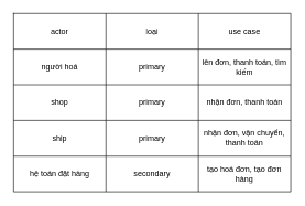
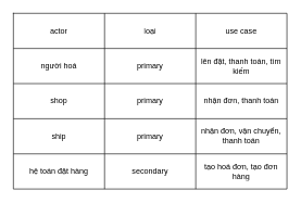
  <mxCell id="0" />
  <mxCell id="1" parent="0" />
  <mxCell id="2" value="" style="shape=table;startSize=0;container=1;collapsible=0;childLayout=tableLayout;" vertex="1" parent="1"><mxGeometry x="20" y="20" width="420" height="270" as="geometry" /></mxCell>
  <mxCell id="3" value="" style="shape=tableRow;horizontal=0;startSize=0;swimlaneHead=0;swimlaneBody=0;strokeColor=inherit;top=0;left=0;bottom=0;right=0;collapsible=0;dropTarget=0;fillColor=none;points=[[0,0.5],[1,0.5]];portConstraint=eastwest;" vertex="1" parent="2"><mxGeometry width="420" height="54" as="geometry" /></mxCell>
  <mxCell id="4" value="actor" style="shape=partialRectangle;html=1;whiteSpace=wrap;connectable=0;strokeColor=inherit;overflow=hidden;fillColor=none;top=0;left=0;bottom=0;right=0;pointerEvents=1;" vertex="1" parent="3"><mxGeometry width="140" height="54" as="geometry"><mxRectangle width="140" height="54" as="alternateBounds" /></mxGeometry></mxCell>
  <mxCell id="5" value="loại" style="shape=partialRectangle;html=1;whiteSpace=wrap;connectable=0;strokeColor=inherit;overflow=hidden;fillColor=none;top=0;left=0;bottom=0;right=0;pointerEvents=1;" vertex="1" parent="3"><mxGeometry x="140" width="140" height="54" as="geometry"><mxRectangle width="140" height="54" as="alternateBounds" /></mxGeometry></mxCell>
  <mxCell id="6" value="use case" style="shape=partialRectangle;html=1;whiteSpace=wrap;connectable=0;strokeColor=inherit;overflow=hidden;fillColor=none;top=0;left=0;bottom=0;right=0;pointerEvents=1;" vertex="1" parent="3"><mxGeometry x="280" width="140" height="54" as="geometry"><mxRectangle width="140" height="54" as="alternateBounds" /></mxGeometry></mxCell>
  <mxCell id="7" value="" style="shape=tableRow;horizontal=0;startSize=0;swimlaneHead=0;swimlaneBody=0;strokeColor=inherit;top=0;left=0;bottom=0;right=0;collapsible=0;dropTarget=0;fillColor=none;points=[[0,0.5],[1,0.5]];portConstraint=eastwest;" vertex="1" parent="2"><mxGeometry y="54" width="420" height="54" as="geometry" /></mxCell>
  <mxCell id="8" value="người hoá" style="shape=partialRectangle;html=1;whiteSpace=wrap;connectable=0;strokeColor=inherit;overflow=hidden;fillColor=none;top=0;left=0;bottom=0;right=0;pointerEvents=1;" vertex="1" parent="7"><mxGeometry width="140" height="54" as="geometry"><mxRectangle width="140" height="54" as="alternateBounds" /></mxGeometry></mxCell>
  <mxCell id="9" value="primary" style="shape=partialRectangle;html=1;whiteSpace=wrap;connectable=0;strokeColor=inherit;overflow=hidden;fillColor=none;top=0;left=0;bottom=0;right=0;pointerEvents=1;" vertex="1" parent="7"><mxGeometry x="140" width="140" height="54" as="geometry"><mxRectangle width="140" height="54" as="alternateBounds" /></mxGeometry></mxCell>
- <mxCell id="10" value="lên đơn, thanh toán, tìm kiếm" style="shape=partialRectangle;html=1;whiteSpace=wrap;connectable=0;strokeColor=inherit;overflow=hidden;fillColor=none;top=0;left=0;bottom=0;right=0;pointerEvents=1;" vertex="1" parent="7"><mxGeometry x="280" width="140" height="54" as="geometry"><mxRectangle width="140" height="54" as="alternateBounds" /></mxGeometry></mxCell>
+ <mxCell id="10" value="lên đặt, thanh toán, tìm kiếm" style="shape=partialRectangle;html=1;whiteSpace=wrap;connectable=0;strokeColor=inherit;overflow=hidden;fillColor=none;top=0;left=0;bottom=0;right=0;pointerEvents=1;" vertex="1" parent="7"><mxGeometry x="280" width="140" height="54" as="geometry"><mxRectangle width="140" height="54" as="alternateBounds" /></mxGeometry></mxCell>
  <mxCell id="11" value="" style="shape=tableRow;horizontal=0;startSize=0;swimlaneHead=0;swimlaneBody=0;strokeColor=inherit;top=0;left=0;bottom=0;right=0;collapsible=0;dropTarget=0;fillColor=none;points=[[0,0.5],[1,0.5]];portConstraint=eastwest;" vertex="1" parent="2"><mxGeometry y="108" width="420" height="54" as="geometry" /></mxCell>
  <mxCell id="12" value="shop" style="shape=partialRectangle;html=1;whiteSpace=wrap;connectable=0;strokeColor=inherit;overflow=hidden;fillColor=none;top=0;left=0;bottom=0;right=0;pointerEvents=1;" vertex="1" parent="11"><mxGeometry width="140" height="54" as="geometry"><mxRectangle width="140" height="54" as="alternateBounds" /></mxGeometry></mxCell>
  <mxCell id="13" value="primary" style="shape=partialRectangle;html=1;whiteSpace=wrap;connectable=0;strokeColor=inherit;overflow=hidden;fillColor=none;top=0;left=0;bottom=0;right=0;pointerEvents=1;" vertex="1" parent="11"><mxGeometry x="140" width="140" height="54" as="geometry"><mxRectangle width="140" height="54" as="alternateBounds" /></mxGeometry></mxCell>
  <mxCell id="14" value="nhận đơn, thanh toán" style="shape=partialRectangle;html=1;whiteSpace=wrap;connectable=0;strokeColor=inherit;overflow=hidden;fillColor=none;top=0;left=0;bottom=0;right=0;pointerEvents=1;" vertex="1" parent="11"><mxGeometry x="280" width="140" height="54" as="geometry"><mxRectangle width="140" height="54" as="alternateBounds" /></mxGeometry></mxCell>
  <mxCell id="15" value="" style="shape=tableRow;horizontal=0;startSize=0;swimlaneHead=0;swimlaneBody=0;strokeColor=inherit;top=0;left=0;bottom=0;right=0;collapsible=0;dropTarget=0;fillColor=none;points=[[0,0.5],[1,0.5]];portConstraint=eastwest;" vertex="1" parent="2"><mxGeometry y="162" width="420" height="54" as="geometry" /></mxCell>
  <mxCell id="16" value="ship" style="shape=partialRectangle;html=1;whiteSpace=wrap;connectable=0;strokeColor=inherit;overflow=hidden;fillColor=none;top=0;left=0;bottom=0;right=0;pointerEvents=1;" vertex="1" parent="15"><mxGeometry width="140" height="54" as="geometry"><mxRectangle width="140" height="54" as="alternateBounds" /></mxGeometry></mxCell>
  <mxCell id="17" value="primary" style="shape=partialRectangle;html=1;whiteSpace=wrap;connectable=0;strokeColor=inherit;overflow=hidden;fillColor=none;top=0;left=0;bottom=0;right=0;pointerEvents=1;" vertex="1" parent="15"><mxGeometry x="140" width="140" height="54" as="geometry"><mxRectangle width="140" height="54" as="alternateBounds" /></mxGeometry></mxCell>
  <mxCell id="18" value="nhận đơn, vận chuyển, thanh toán" style="shape=partialRectangle;html=1;whiteSpace=wrap;connectable=0;strokeColor=inherit;overflow=hidden;fillColor=none;top=0;left=0;bottom=0;right=0;pointerEvents=1;" vertex="1" parent="15"><mxGeometry x="280" width="140" height="54" as="geometry"><mxRectangle width="140" height="54" as="alternateBounds" /></mxGeometry></mxCell>
  <mxCell id="19" value="" style="shape=tableRow;horizontal=0;startSize=0;swimlaneHead=0;swimlaneBody=0;strokeColor=inherit;top=0;left=0;bottom=0;right=0;collapsible=0;dropTarget=0;fillColor=none;points=[[0,0.5],[1,0.5]];portConstraint=eastwest;" vertex="1" parent="2"><mxGeometry y="216" width="420" height="54" as="geometry" /></mxCell>
  <mxCell id="20" value="hệ toán đặt hàng" style="shape=partialRectangle;html=1;whiteSpace=wrap;connectable=0;strokeColor=inherit;overflow=hidden;fillColor=none;top=0;left=0;bottom=0;right=0;pointerEvents=1;" vertex="1" parent="19"><mxGeometry width="140" height="54" as="geometry"><mxRectangle width="140" height="54" as="alternateBounds" /></mxGeometry></mxCell>
  <mxCell id="21" value="secondary" style="shape=partialRectangle;html=1;whiteSpace=wrap;connectable=0;strokeColor=inherit;overflow=hidden;fillColor=none;top=0;left=0;bottom=0;right=0;pointerEvents=1;" vertex="1" parent="19"><mxGeometry x="140" width="140" height="54" as="geometry"><mxRectangle width="140" height="54" as="alternateBounds" /></mxGeometry></mxCell>
  <mxCell id="22" value="tạo hoá đơn, tạo đơn hàng" style="shape=partialRectangle;html=1;whiteSpace=wrap;connectable=0;strokeColor=inherit;overflow=hidden;fillColor=none;top=0;left=0;bottom=0;right=0;pointerEvents=1;" vertex="1" parent="19"><mxGeometry x="280" width="140" height="54" as="geometry"><mxRectangle width="140" height="54" as="alternateBounds" /></mxGeometry></mxCell>
